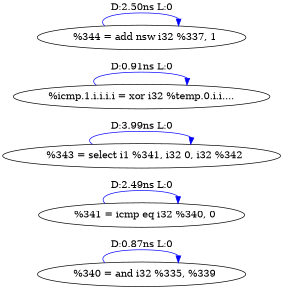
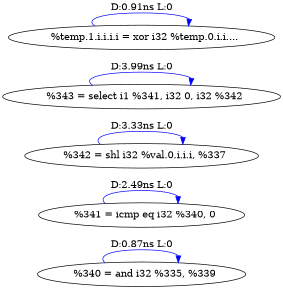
  digraph {
    rankdir=LR
    edge [color=blue]
    n1 [label="  %340 = and i32 %335, %339"]
    n2 [label="  %341 = icmp eq i32 %340, 0"]
+   n3 [label="  %342 = shl i32 %val.0.i.i.i, %337"]
    n4 [label="  %343 = select i1 %341, i32 0, i32 %342"]
-   n5 [label="%icmp.1.i.i.i.i = xor i32 %temp.0.i.i...."]
-   n6 [label="  %344 = add nsw i32 %337, 1"]
+   n5 [label="  %temp.1.i.i.i.i = xor i32 %temp.0.i.i...."]
    n1 -> n1 [label="D:0.87ns L:0"]
    n2 -> n2 [label="D:2.49ns L:0"]
+   n3 -> n3 [label="D:3.33ns L:0"]
    n4 -> n4 [label="D:3.99ns L:0"]
    n5 -> n5 [label="D:0.91ns L:0"]
-   n6 -> n6 [label="D:2.50ns L:0"]
  }
